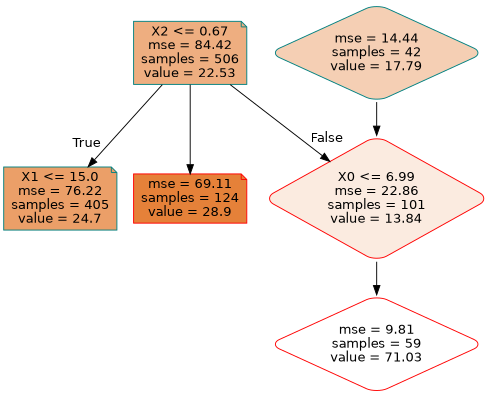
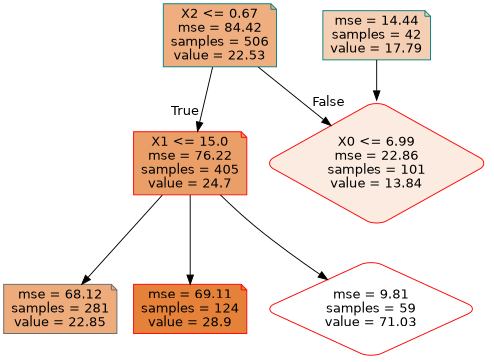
  digraph {
    node [color=teal fontname=helvetica shape=note style="filled, rounded"]
    edge [fontname=helvetica]
    n1 [fillcolor="#eeae80" label="X2 <= 0.67\nmse = 84.42\nsamples = 506\nvalue = 22.53"]
-   n2 [fillcolor="#eb9f68" label="X1 <= 15.0\nmse = 76.22\nsamples = 405\nvalue = 24.7"]
+   n2 [color=red fillcolor="#eb9f68" label="X1 <= 15.0\nmse = 76.22\nsamples = 405\nvalue = 24.7"]
    n3 [color=red fillcolor="#fbebe0" label="X0 <= 6.99\nmse = 22.86\nsamples = 101\nvalue = 13.84" shape=diamond]
+   n4 [color=gray40 fillcolor="#eeac7c" label="mse = 68.12\nsamples = 281\nvalue = 22.85"]
    n5 [color=red fillcolor="#e58139" label="mse = 69.11\nsamples = 124\nvalue = 28.9"]
    n6 [color=red fillcolor="#ffffff" label="mse = 9.81\nsamples = 59\nvalue = 71.03" shape=diamond]
-   n7 [fillcolor="#f5cfb4" label="mse = 14.44\nsamples = 42\nvalue = 17.79" shape=diamond]
+   n7 [fillcolor="#f5cfb4" label="mse = 14.44\nsamples = 42\nvalue = 17.79"]
    n1 -> n2 [headlabel=True labelangle=45 labeldistance=2.5]
    n1 -> n3 [headlabel=False labelangle=-45 labeldistance=2.5]
-   n1 -> n5
-   n3 -> n6
+   n2 -> n4
+   n2 -> n5
+   n2 -> n6
    n7 -> n3
  }
